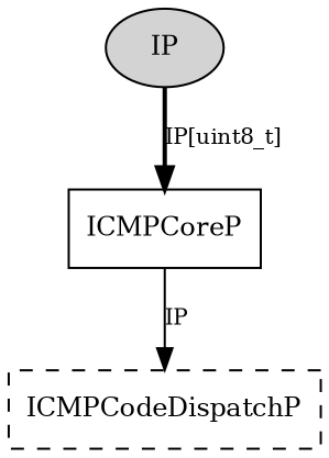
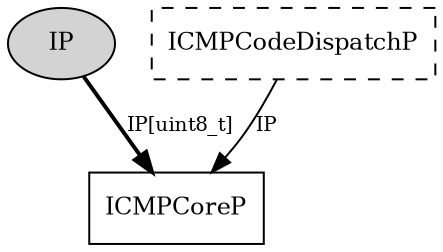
  digraph {
    node [fontsize=12 shape=box]
    edge [fontsize=10]
    n1 [label=IP shape=ellipse style=filled]
    ICMPCoreP
    n3 [label=ICMPCodeDispatchP style=dashed]
    n1 -> ICMPCoreP [label="IP[uint8_t]" style=bold]
-   ICMPCoreP -> n3 [label=IP]
+   n3 -> ICMPCoreP [label=IP]
  }
